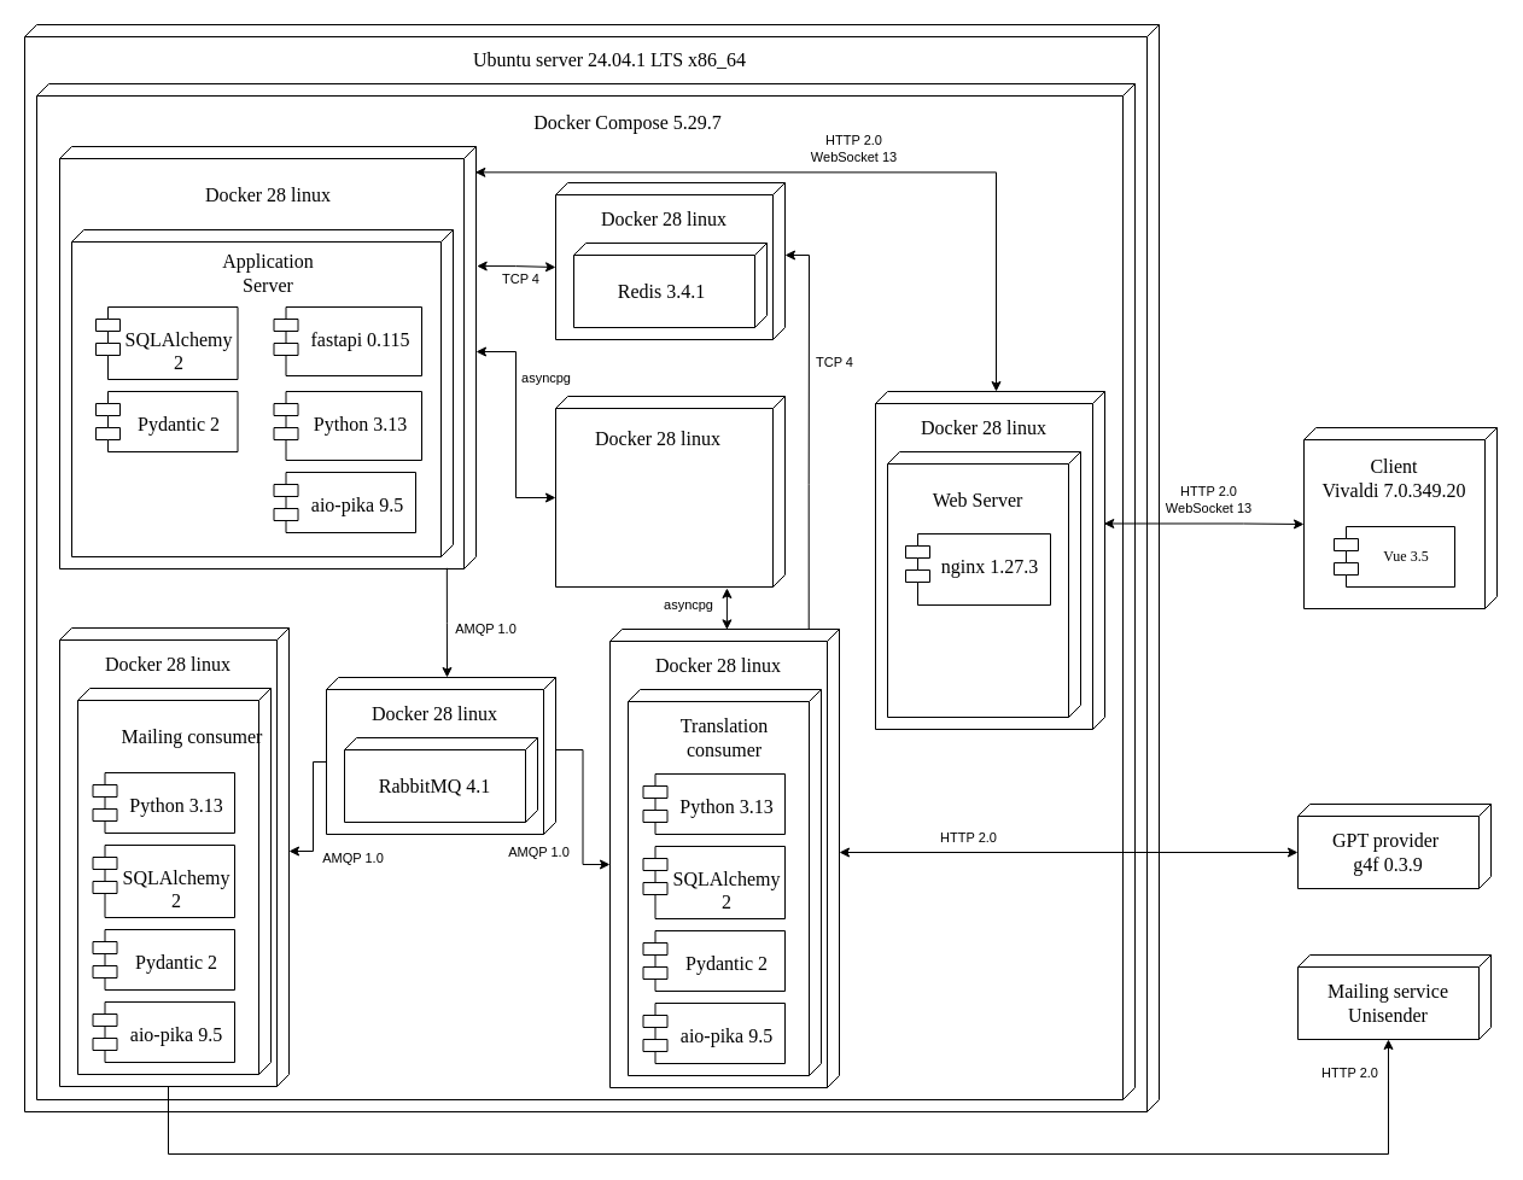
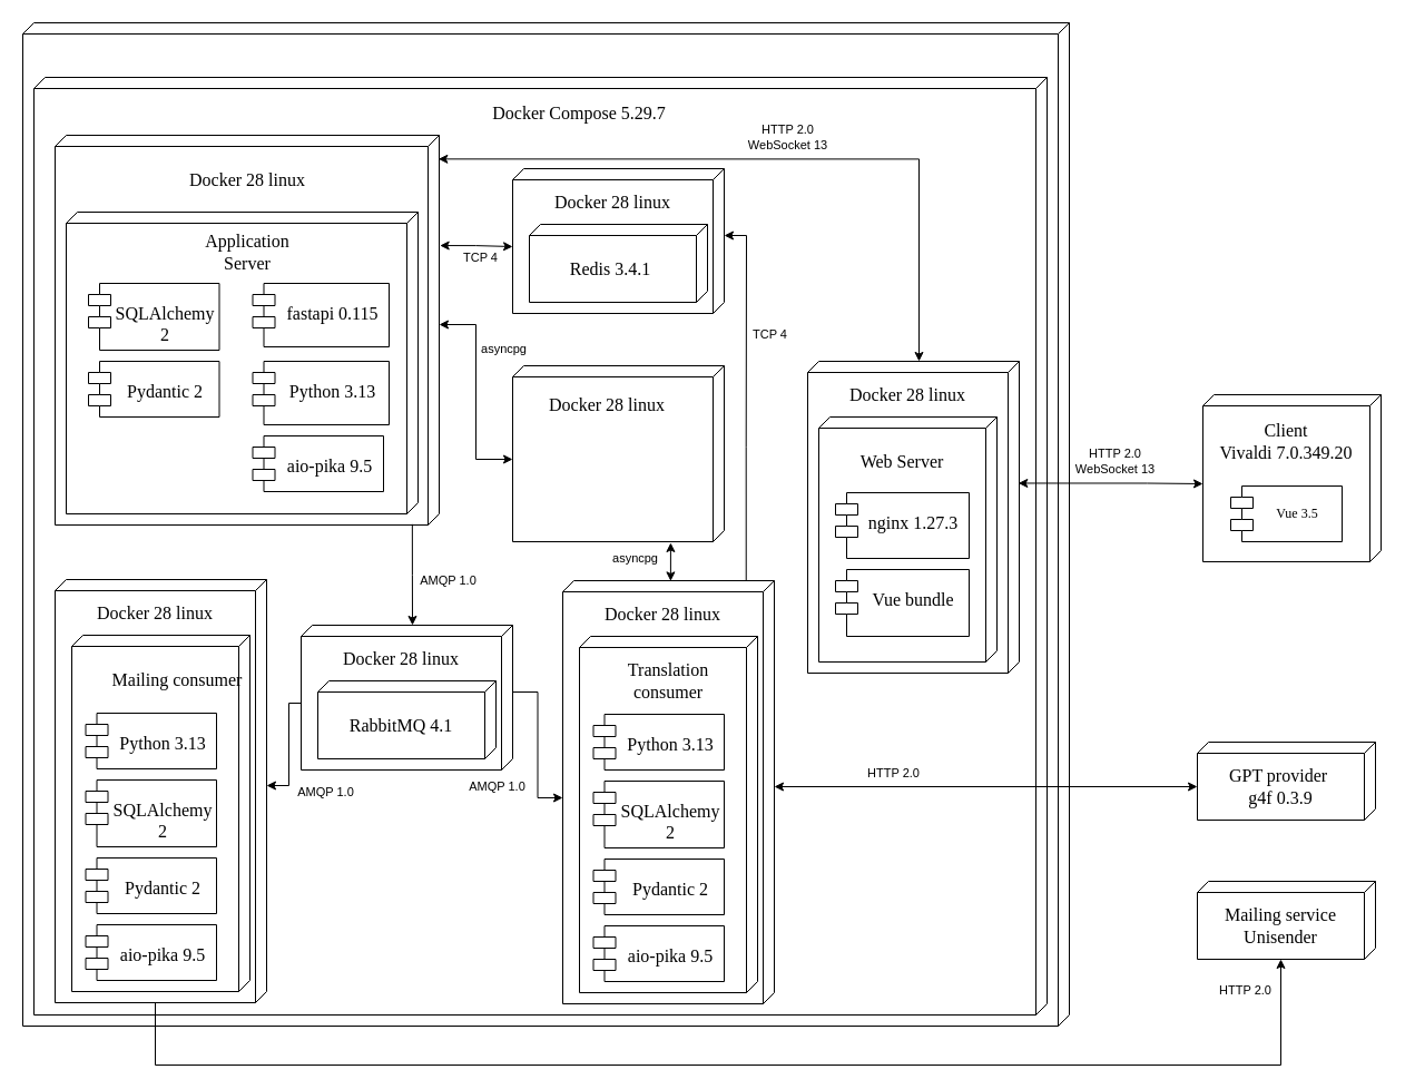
  <mxCell id="0" />
  <mxCell id="1" parent="0" />
  <mxCell id="2" value="" style="verticalAlign=top;align=left;spacingTop=8;spacingLeft=2;spacingRight=12;shape=cube;size=10;direction=south;fontStyle=4;html=1;whiteSpace=wrap;fontFamily=Times New Roman;" parent="1" vertex="1"><mxGeometry x="20" y="20" width="940" height="901" as="geometry" /></mxCell>
  <mxCell id="3" value="" style="verticalAlign=top;align=left;spacingTop=8;spacingLeft=2;spacingRight=12;shape=cube;size=10;direction=south;fontStyle=4;html=1;whiteSpace=wrap;fontFamily=Times New Roman;" parent="1" vertex="1"><mxGeometry x="30" y="69" width="910" height="842" as="geometry" /></mxCell>
  <mxCell id="4" value="" style="verticalAlign=top;align=left;spacingTop=8;spacingLeft=2;spacingRight=12;shape=cube;size=10;direction=south;fontStyle=4;html=1;whiteSpace=wrap;fontFamily=Times New Roman;" parent="1" vertex="1"><mxGeometry x="725" y="324" width="190" height="280" as="geometry" /></mxCell>
  <mxCell id="5" value="" style="verticalAlign=top;align=left;spacingTop=8;spacingLeft=2;spacingRight=12;shape=cube;size=10;direction=south;fontStyle=4;html=1;whiteSpace=wrap;fontFamily=Times New Roman;" parent="1" vertex="1"><mxGeometry x="49" y="121" width="345" height="350" as="geometry" /></mxCell>
  <mxCell id="6" value="" style="verticalAlign=top;align=left;spacingTop=8;spacingLeft=2;spacingRight=12;shape=cube;size=10;direction=south;fontStyle=4;html=1;whiteSpace=wrap;fontFamily=Times New Roman;" parent="1" vertex="1"><mxGeometry x="270" y="561" width="190" height="130" as="geometry" /></mxCell>
  <mxCell id="7" value="" style="verticalAlign=top;align=left;spacingTop=8;spacingLeft=2;spacingRight=12;shape=cube;size=10;direction=south;fontStyle=4;html=1;whiteSpace=wrap;fontFamily=Times New Roman;" parent="1" vertex="1"><mxGeometry x="460" y="328" width="190" height="158" as="geometry" /></mxCell>
  <mxCell id="8" value="" style="verticalAlign=top;align=left;spacingTop=8;spacingLeft=2;spacingRight=12;shape=cube;size=10;direction=south;fontStyle=4;html=1;whiteSpace=wrap;fontFamily=Times New Roman;" parent="1" vertex="1"><mxGeometry x="1080" y="354" width="160" height="150" as="geometry" /></mxCell>
  <mxCell id="9" value="Vue 3.5" style="shape=module;align=left;spacingLeft=20;align=center;verticalAlign=top;whiteSpace=wrap;html=1;fontFamily=Times New Roman;spacingTop=11;" parent="1" vertex="1"><mxGeometry x="1105" y="436" width="100" height="50" as="geometry" /></mxCell>
  <mxCell id="10" value="&lt;div&gt;Client Vivaldi&amp;nbsp;7.0.349.20&lt;/div&gt;" style="text;html=1;align=center;verticalAlign=middle;whiteSpace=wrap;rounded=0;fontFamily=Times New Roman;fontSize=16;" parent="1" vertex="1"><mxGeometry x="1095" y="376" width="120" height="40" as="geometry" /></mxCell>
  <mxCell id="11" value="" style="verticalAlign=top;align=left;spacingTop=8;spacingLeft=2;spacingRight=12;shape=cube;size=10;direction=south;fontStyle=4;html=1;whiteSpace=wrap;fontFamily=Times New Roman;" parent="1" vertex="1"><mxGeometry x="735" y="374" width="160" height="220" as="geometry" /></mxCell>
  <mxCell id="12" value="nginx 1.27.3" style="shape=module;align=left;spacingLeft=20;align=center;verticalAlign=top;whiteSpace=wrap;html=1;fontFamily=Times New Roman;spacingTop=11;fontSize=16;" parent="1" vertex="1"><mxGeometry x="750" y="442" width="120" height="59" as="geometry" /></mxCell>
  <mxCell id="13" value="&lt;div&gt;&lt;span style=&quot;background-color: initial;&quot;&gt;Web Server&lt;/span&gt;&lt;/div&gt;" style="text;html=1;align=center;verticalAlign=middle;whiteSpace=wrap;rounded=0;fontFamily=Times New Roman;fontSize=16;" parent="1" vertex="1"><mxGeometry x="750" y="394" width="120" height="40" as="geometry" /></mxCell>
  <mxCell id="14" value="" style="verticalAlign=top;align=left;spacingTop=8;spacingLeft=2;spacingRight=12;shape=cube;size=10;direction=south;fontStyle=4;html=1;whiteSpace=wrap;fontFamily=Times New Roman;" parent="1" vertex="1"><mxGeometry x="59" y="190" width="316" height="271" as="geometry" /></mxCell>
  <mxCell id="15" value="fastapi 0.115" style="shape=module;align=left;spacingLeft=20;align=center;verticalAlign=top;whiteSpace=wrap;html=1;fontFamily=Times New Roman;spacingTop=11;fontSize=16;" parent="1" vertex="1"><mxGeometry x="226.5" y="254" width="122.5" height="57" as="geometry" /></mxCell>
  <mxCell id="16" value="&lt;div&gt;Application Server&lt;/div&gt;" style="text;html=1;align=center;verticalAlign=middle;whiteSpace=wrap;rounded=0;fontFamily=Times New Roman;fontSize=16;" parent="1" vertex="1"><mxGeometry x="161.5" y="206" width="120" height="40" as="geometry" /></mxCell>
  <mxCell id="17" value="" style="verticalAlign=top;align=left;spacingTop=8;spacingLeft=2;spacingRight=12;shape=cube;size=10;direction=south;fontStyle=4;html=1;whiteSpace=wrap;fontFamily=Times New Roman;" parent="1" vertex="1"><mxGeometry x="1075" y="666" width="160" height="70" as="geometry" /></mxCell>
  <mxCell id="18" value="&lt;div&gt;GPT provider&amp;nbsp;&lt;/div&gt;&lt;div&gt;g4f 0.3.9&lt;/div&gt;" style="text;html=1;align=center;verticalAlign=middle;whiteSpace=wrap;rounded=0;fontFamily=Times New Roman;fontSize=16;" parent="1" vertex="1"><mxGeometry x="1090" y="686" width="120" height="40" as="geometry" /></mxCell>
  <mxCell id="19" value="Docker 28 linux" style="text;html=1;align=center;verticalAlign=middle;whiteSpace=wrap;rounded=0;fontFamily=Times New Roman;fontSize=16;" parent="1" vertex="1"><mxGeometry x="465" y="343" width="160" height="40" as="geometry" /></mxCell>
  <mxCell id="20" value="" style="verticalAlign=top;align=left;spacingTop=8;spacingLeft=2;spacingRight=12;shape=cube;size=10;direction=south;fontStyle=4;html=1;whiteSpace=wrap;fontFamily=Times New Roman;" parent="1" vertex="1"><mxGeometry x="285" y="611" width="160" height="70" as="geometry" /></mxCell>
  <mxCell id="21" value="&lt;div&gt;&lt;font face=&quot;TATKIw89jByi1dCgMb_N&quot;&gt;RabbitMQ 4.1&lt;/font&gt;&lt;/div&gt;" style="text;html=1;align=center;verticalAlign=middle;whiteSpace=wrap;rounded=0;fontFamily=Times New Roman;fontSize=16;" parent="1" vertex="1"><mxGeometry x="300" y="631" width="120" height="40" as="geometry" /></mxCell>
  <mxCell id="22" style="edgeStyle=orthogonalEdgeStyle;rounded=0;orthogonalLoop=1;jettySize=auto;html=1;startArrow=classic;startFill=1;exitX=0.391;exitY=0.004;exitDx=0;exitDy=0;exitPerimeter=0;entryX=0;entryY=0;entryDx=80;entryDy=160;entryPerimeter=0;" parent="1" source="4" target="8" edge="1"><mxGeometry relative="1" as="geometry"><mxPoint x="984" y="332" as="sourcePoint" /><mxPoint x="1020" y="401" as="targetPoint" /><Array as="points"><mxPoint x="1030" y="434" /><mxPoint x="1030" y="434" /></Array></mxGeometry></mxCell>
  <mxCell id="23" value="HTTP 2.0&lt;div&gt;WebSocket 13&lt;/div&gt;" style="edgeLabel;html=1;align=center;verticalAlign=middle;resizable=0;points=[];" parent="22" vertex="1" connectable="0"><mxGeometry x="0.037" relative="1" as="geometry"><mxPoint y="-20" as="offset" /></mxGeometry></mxCell>
  <mxCell id="24" value="" style="verticalAlign=top;align=left;spacingTop=8;spacingLeft=2;spacingRight=12;shape=cube;size=10;direction=south;fontStyle=4;html=1;whiteSpace=wrap;fontFamily=Times New Roman;" parent="1" vertex="1"><mxGeometry x="1075" y="791" width="160" height="70" as="geometry" /></mxCell>
  <mxCell id="25" value="&lt;div&gt;Mailing service&lt;/div&gt;&lt;div&gt;Unisender&lt;/div&gt;" style="text;html=1;align=center;verticalAlign=middle;whiteSpace=wrap;rounded=0;fontFamily=Times New Roman;fontSize=16;" parent="1" vertex="1"><mxGeometry x="1090" y="811" width="120" height="40" as="geometry" /></mxCell>
+ <mxCell id="26" value="Vue bundle" style="shape=module;align=left;spacingLeft=20;align=center;verticalAlign=top;whiteSpace=wrap;html=1;fontFamily=Times New Roman;spacingTop=11;fontSize=16;" parent="1" vertex="1"><mxGeometry x="750" y="511" width="120" height="60" as="geometry" /></mxCell>
  <mxCell id="27" value="Docker 28 linux" style="text;html=1;align=center;verticalAlign=middle;whiteSpace=wrap;rounded=0;fontFamily=Times New Roman;fontSize=16;" parent="1" vertex="1"><mxGeometry x="275" y="571" width="170" height="40" as="geometry" /></mxCell>
  <mxCell id="28" value="Docker 28 linux" style="text;html=1;align=center;verticalAlign=middle;whiteSpace=wrap;rounded=0;fontFamily=Times New Roman;fontSize=16;" parent="1" vertex="1"><mxGeometry x="141.5" y="141" width="160" height="40" as="geometry" /></mxCell>
  <mxCell id="29" value="Docker 28 linux" style="text;html=1;align=center;verticalAlign=middle;whiteSpace=wrap;rounded=0;fontFamily=Times New Roman;fontSize=16;" parent="1" vertex="1"><mxGeometry x="740" y="334" width="150" height="40" as="geometry" /></mxCell>
- <mxCell id="30" value="&lt;div&gt;&lt;span style=&quot;background-color: initial;&quot;&gt;Ubuntu server 24.04.1 LTS x86_64&lt;/span&gt;&lt;/div&gt;" style="text;html=1;align=center;verticalAlign=middle;whiteSpace=wrap;rounded=0;fontFamily=Times New Roman;fontSize=16;" parent="1" vertex="1"><mxGeometry x="385" y="29" width="240" height="40" as="geometry" /></mxCell>
  <mxCell id="31" value="" style="verticalAlign=top;align=left;spacingTop=8;spacingLeft=2;spacingRight=12;shape=cube;size=10;direction=south;fontStyle=4;html=1;whiteSpace=wrap;fontFamily=Times New Roman;" parent="1" vertex="1"><mxGeometry x="505" y="521" width="190" height="380" as="geometry" /></mxCell>
  <mxCell id="32" value="Docker 28 linux" style="text;html=1;align=center;verticalAlign=middle;whiteSpace=wrap;rounded=0;fontFamily=Times New Roman;fontSize=16;" parent="1" vertex="1"><mxGeometry x="520" y="531" width="150" height="40" as="geometry" /></mxCell>
  <mxCell id="33" value="" style="verticalAlign=top;align=left;spacingTop=8;spacingLeft=2;spacingRight=12;shape=cube;size=10;direction=south;fontStyle=4;html=1;whiteSpace=wrap;fontFamily=Times New Roman;" parent="1" vertex="1"><mxGeometry x="520" y="571" width="160" height="320" as="geometry" /></mxCell>
  <mxCell id="34" value="Python 3.13" style="shape=module;align=left;spacingLeft=20;align=center;verticalAlign=top;whiteSpace=wrap;html=1;fontFamily=Times New Roman;spacingTop=11;fontSize=16;" parent="1" vertex="1"><mxGeometry x="532.5" y="641" width="117.5" height="50" as="geometry" /></mxCell>
  <mxCell id="35" value="" style="verticalAlign=top;align=left;spacingTop=8;spacingLeft=2;spacingRight=12;shape=cube;size=10;direction=south;fontStyle=4;html=1;whiteSpace=wrap;fontFamily=Times New Roman;" parent="1" vertex="1"><mxGeometry x="460" y="151" width="190" height="130" as="geometry" /></mxCell>
  <mxCell id="36" value="Docker 28 linux" style="text;html=1;align=center;verticalAlign=middle;whiteSpace=wrap;rounded=0;fontFamily=Times New Roman;fontSize=16;" parent="1" vertex="1"><mxGeometry x="465" y="161" width="170" height="40" as="geometry" /></mxCell>
  <mxCell id="37" value="" style="verticalAlign=top;align=left;spacingTop=8;spacingLeft=2;spacingRight=12;shape=cube;size=10;direction=south;fontStyle=4;html=1;whiteSpace=wrap;fontFamily=Times New Roman;" parent="1" vertex="1"><mxGeometry x="475" y="201" width="160" height="70" as="geometry" /></mxCell>
  <mxCell id="38" value="&lt;div&gt;&lt;font face=&quot;TATKIw89jByi1dCgMb_N&quot;&gt;Redis 3.4.1&amp;nbsp;&lt;/font&gt;&lt;/div&gt;" style="text;html=1;align=center;verticalAlign=middle;whiteSpace=wrap;rounded=0;fontFamily=Times New Roman;fontSize=16;" parent="1" vertex="1"><mxGeometry x="490" y="221" width="120" height="40" as="geometry" /></mxCell>
  <mxCell id="39" value="&lt;div&gt;Docker Compose 5.29.7&lt;/div&gt;" style="text;html=1;align=center;verticalAlign=middle;whiteSpace=wrap;rounded=0;fontFamily=Times New Roman;fontSize=16;" parent="1" vertex="1"><mxGeometry x="430" y="81" width="180" height="40" as="geometry" /></mxCell>
  <mxCell id="40" value="&lt;div&gt;&lt;font face=&quot;TATKIw89jByi1dCgMb_N&quot;&gt;Translation consumer&lt;/font&gt;&lt;/div&gt;" style="text;html=1;align=center;verticalAlign=middle;whiteSpace=wrap;rounded=0;fontFamily=Times New Roman;fontSize=16;" parent="1" vertex="1"><mxGeometry x="540" y="591" width="120" height="40" as="geometry" /></mxCell>
  <mxCell id="41" value="SQLAlchemy 2" style="shape=module;align=left;spacingLeft=20;align=center;verticalAlign=top;whiteSpace=wrap;html=1;fontFamily=Times New Roman;spacingTop=11;fontSize=16;" parent="1" vertex="1"><mxGeometry x="532.5" y="701" width="117.5" height="60" as="geometry" /></mxCell>
  <mxCell id="42" value="Pydantic 2" style="shape=module;align=left;spacingLeft=20;align=center;verticalAlign=top;whiteSpace=wrap;html=1;fontFamily=Times New Roman;spacingTop=11;fontSize=16;" parent="1" vertex="1"><mxGeometry x="532.5" y="771" width="117.5" height="50" as="geometry" /></mxCell>
  <mxCell id="43" value="aio-pika 9.5" style="shape=module;align=left;spacingLeft=20;align=center;verticalAlign=top;whiteSpace=wrap;html=1;fontFamily=Times New Roman;spacingTop=11;fontSize=16;" parent="1" vertex="1"><mxGeometry x="532.5" y="831" width="117.5" height="50" as="geometry" /></mxCell>
  <mxCell id="44" value="Python 3.13" style="shape=module;align=left;spacingLeft=20;align=center;verticalAlign=top;whiteSpace=wrap;html=1;fontFamily=Times New Roman;spacingTop=11;fontSize=16;" parent="1" vertex="1"><mxGeometry x="226.5" y="324" width="122.5" height="57" as="geometry" /></mxCell>
  <mxCell id="45" value="SQLAlchemy 2" style="shape=module;align=left;spacingLeft=20;align=center;verticalAlign=top;whiteSpace=wrap;html=1;fontFamily=Times New Roman;spacingTop=11;fontSize=16;" parent="1" vertex="1"><mxGeometry x="79" y="254" width="117.5" height="60" as="geometry" /></mxCell>
  <mxCell id="46" value="Pydantic 2" style="shape=module;align=left;spacingLeft=20;align=center;verticalAlign=top;whiteSpace=wrap;html=1;fontFamily=Times New Roman;spacingTop=11;fontSize=16;" parent="1" vertex="1"><mxGeometry x="79" y="324" width="117.5" height="50" as="geometry" /></mxCell>
  <mxCell id="47" value="aio-pika 9.5" style="shape=module;align=left;spacingLeft=20;align=center;verticalAlign=top;whiteSpace=wrap;html=1;fontFamily=Times New Roman;spacingTop=11;fontSize=16;" parent="1" vertex="1"><mxGeometry x="226.5" y="391" width="117.5" height="50" as="geometry" /></mxCell>
  <mxCell id="48" style="edgeStyle=orthogonalEdgeStyle;rounded=0;orthogonalLoop=1;jettySize=auto;html=1;exitX=0;exitY=0;exitDx=380;exitDy=100;exitPerimeter=0;entryX=0;entryY=0;entryDx=70;entryDy=85;entryPerimeter=0;" parent="1" source="50" target="24" edge="1"><mxGeometry relative="1" as="geometry"><mxPoint x="851.778" y="1011" as="targetPoint" /><Array as="points"><mxPoint x="139" y="956" /><mxPoint x="1150" y="956" /></Array></mxGeometry></mxCell>
  <mxCell id="49" value="HTTP 2.0" style="edgeLabel;html=1;align=center;verticalAlign=middle;resizable=0;points=[];" parent="48" vertex="1" connectable="0"><mxGeometry x="0.954" y="3" relative="1" as="geometry"><mxPoint x="-30" as="offset" /></mxGeometry></mxCell>
  <mxCell id="50" value="" style="verticalAlign=top;align=left;spacingTop=8;spacingLeft=2;spacingRight=12;shape=cube;size=10;direction=south;fontStyle=4;html=1;whiteSpace=wrap;fontFamily=Times New Roman;" parent="1" vertex="1"><mxGeometry x="49" y="520" width="190" height="380" as="geometry" /></mxCell>
  <mxCell id="51" value="Docker 28 linux" style="text;html=1;align=center;verticalAlign=middle;whiteSpace=wrap;rounded=0;fontFamily=Times New Roman;fontSize=16;" parent="1" vertex="1"><mxGeometry x="64" y="530" width="150" height="40" as="geometry" /></mxCell>
  <mxCell id="52" value="" style="verticalAlign=top;align=left;spacingTop=8;spacingLeft=2;spacingRight=12;shape=cube;size=10;direction=south;fontStyle=4;html=1;whiteSpace=wrap;fontFamily=Times New Roman;" parent="1" vertex="1"><mxGeometry x="64" y="570" width="160" height="320" as="geometry" /></mxCell>
  <mxCell id="53" value="Python 3.13" style="shape=module;align=left;spacingLeft=20;align=center;verticalAlign=top;whiteSpace=wrap;html=1;fontFamily=Times New Roman;spacingTop=11;fontSize=16;" parent="1" vertex="1"><mxGeometry x="76.5" y="640" width="117.5" height="50" as="geometry" /></mxCell>
  <mxCell id="54" value="&lt;div&gt;&lt;font face=&quot;TATKIw89jByi1dCgMb_N&quot;&gt;Mailing consumer&lt;/font&gt;&lt;/div&gt;" style="text;html=1;align=center;verticalAlign=middle;whiteSpace=wrap;rounded=0;fontFamily=Times New Roman;fontSize=16;" parent="1" vertex="1"><mxGeometry x="99" y="590" width="120" height="40" as="geometry" /></mxCell>
  <mxCell id="55" value="SQLAlchemy 2" style="shape=module;align=left;spacingLeft=20;align=center;verticalAlign=top;whiteSpace=wrap;html=1;fontFamily=Times New Roman;spacingTop=11;fontSize=16;" parent="1" vertex="1"><mxGeometry x="76.5" y="700" width="117.5" height="60" as="geometry" /></mxCell>
  <mxCell id="56" value="Pydantic 2" style="shape=module;align=left;spacingLeft=20;align=center;verticalAlign=top;whiteSpace=wrap;html=1;fontFamily=Times New Roman;spacingTop=11;fontSize=16;" parent="1" vertex="1"><mxGeometry x="76.5" y="770" width="117.5" height="50" as="geometry" /></mxCell>
  <mxCell id="57" value="aio-pika 9.5" style="shape=module;align=left;spacingLeft=20;align=center;verticalAlign=top;whiteSpace=wrap;html=1;fontFamily=Times New Roman;spacingTop=11;fontSize=16;" parent="1" vertex="1"><mxGeometry x="76.5" y="830" width="117.5" height="50" as="geometry" /></mxCell>
  <mxCell id="58" value="asyncpg" style="edgeStyle=orthogonalEdgeStyle;rounded=0;orthogonalLoop=1;jettySize=auto;html=1;exitX=0.001;exitY=0.49;exitDx=0;exitDy=0;exitPerimeter=0;entryX=1.006;entryY=0.253;entryDx=0;entryDy=0;entryPerimeter=0;startArrow=classic;startFill=1;" parent="1" source="31" target="7" edge="1"><mxGeometry x="0.182" y="32" relative="1" as="geometry"><mxPoint as="offset" /></mxGeometry></mxCell>
  <mxCell id="59" style="edgeStyle=orthogonalEdgeStyle;rounded=0;orthogonalLoop=1;jettySize=auto;html=1;exitX=0;exitY=0.133;exitDx=0;exitDy=0;exitPerimeter=0;entryX=0;entryY=0;entryDx=60;entryDy=0;entryPerimeter=0;" parent="1" source="31" target="35" edge="1"><mxGeometry relative="1" as="geometry" /></mxCell>
  <mxCell id="60" value="TCP 4" style="edgeLabel;html=1;align=center;verticalAlign=middle;resizable=0;points=[];" parent="59" vertex="1" connectable="0"><mxGeometry x="0.346" relative="1" as="geometry"><mxPoint x="20" as="offset" /></mxGeometry></mxCell>
  <mxCell id="61" style="edgeStyle=orthogonalEdgeStyle;rounded=0;orthogonalLoop=1;jettySize=auto;html=1;exitX=0.283;exitY=-0.002;exitDx=0;exitDy=0;exitPerimeter=0;entryX=0;entryY=0;entryDx=70;entryDy=190;entryPerimeter=0;startArrow=classic;startFill=1;" parent="1" source="5" target="35" edge="1"><mxGeometry relative="1" as="geometry" /></mxCell>
  <mxCell id="62" value="TCP 4" style="edgeLabel;html=1;align=center;verticalAlign=middle;resizable=0;points=[];" parent="61" vertex="1" connectable="0"><mxGeometry x="-0.224" y="-2" relative="1" as="geometry"><mxPoint x="10" y="8" as="offset" /></mxGeometry></mxCell>
  <mxCell id="63" style="edgeStyle=orthogonalEdgeStyle;rounded=0;orthogonalLoop=1;jettySize=auto;html=1;exitX=0;exitY=0;exitDx=170;exitDy=0;exitPerimeter=0;entryX=0;entryY=0;entryDx=84;entryDy=190;entryPerimeter=0;startArrow=classic;startFill=1;" parent="1" source="5" target="7" edge="1"><mxGeometry relative="1" as="geometry" /></mxCell>
  <mxCell id="64" value="asyncpg" style="edgeLabel;html=1;align=center;verticalAlign=middle;resizable=0;points=[];" parent="63" vertex="1" connectable="0"><mxGeometry x="-0.422" y="-1" relative="1" as="geometry"><mxPoint x="25" as="offset" /></mxGeometry></mxCell>
  <mxCell id="65" style="edgeStyle=orthogonalEdgeStyle;rounded=0;orthogonalLoop=1;jettySize=auto;html=1;exitX=0.998;exitY=0.07;exitDx=0;exitDy=0;exitPerimeter=0;entryX=0;entryY=0;entryDx=0;entryDy=90;entryPerimeter=0;" parent="1" source="5" target="6" edge="1"><mxGeometry relative="1" as="geometry" /></mxCell>
  <mxCell id="66" value="AMQP 1.0" style="edgeLabel;html=1;align=center;verticalAlign=middle;resizable=0;points=[];" parent="65" vertex="1" connectable="0"><mxGeometry x="0.106" y="1" relative="1" as="geometry"><mxPoint x="30" as="offset" /></mxGeometry></mxCell>
  <mxCell id="67" style="edgeStyle=orthogonalEdgeStyle;rounded=0;orthogonalLoop=1;jettySize=auto;html=1;exitX=0;exitY=0;exitDx=195;exitDy=190;exitPerimeter=0;entryX=0;entryY=0;entryDx=60;entryDy=0;entryPerimeter=0;startArrow=classic;startFill=1;endArrow=none;" parent="1" source="31" target="6" edge="1"><mxGeometry relative="1" as="geometry" /></mxCell>
  <mxCell id="68" value="AMQP 1.0" style="edgeLabel;html=1;align=center;verticalAlign=middle;resizable=0;points=[];" parent="67" vertex="1" connectable="0"><mxGeometry x="-0.25" y="-3" relative="1" as="geometry"><mxPoint x="-40" y="20" as="offset" /></mxGeometry></mxCell>
  <mxCell id="69" style="edgeStyle=orthogonalEdgeStyle;rounded=0;orthogonalLoop=1;jettySize=auto;html=1;exitX=0;exitY=0;exitDx=185;exitDy=0;exitPerimeter=0;entryX=0;entryY=0;entryDx=70;entryDy=190;entryPerimeter=0;startArrow=classic;startFill=1;endArrow=none;" parent="1" source="50" target="6" edge="1"><mxGeometry relative="1" as="geometry" /></mxCell>
  <mxCell id="70" value="AMQP 1.0" style="edgeLabel;html=1;align=center;verticalAlign=middle;resizable=0;points=[];" parent="69" vertex="1" connectable="0"><mxGeometry x="-0.532" y="-2" relative="1" as="geometry"><mxPoint x="30" y="10" as="offset" /></mxGeometry></mxCell>
  <mxCell id="71" style="edgeStyle=orthogonalEdgeStyle;rounded=0;orthogonalLoop=1;jettySize=auto;html=1;exitX=0.061;exitY=0.002;exitDx=0;exitDy=0;exitPerimeter=0;entryX=0;entryY=0;entryDx=0;entryDy=90;entryPerimeter=0;startArrow=classic;startFill=1;" parent="1" source="5" target="4" edge="1"><mxGeometry relative="1" as="geometry" /></mxCell>
  <mxCell id="72" value="HTTP 2.0&lt;div&gt;WebSocket 13&lt;/div&gt;" style="edgeLabel;html=1;align=center;verticalAlign=middle;resizable=0;points=[];" parent="71" vertex="1" connectable="0"><mxGeometry x="-0.076" relative="1" as="geometry"><mxPoint x="30" y="-20" as="offset" /></mxGeometry></mxCell>
  <mxCell id="73" style="edgeStyle=orthogonalEdgeStyle;rounded=0;orthogonalLoop=1;jettySize=auto;html=1;exitX=0;exitY=0;exitDx=185;exitDy=0;exitPerimeter=0;entryX=0;entryY=0;entryDx=40;entryDy=160;entryPerimeter=0;startArrow=classic;startFill=1;" parent="1" source="31" target="17" edge="1"><mxGeometry relative="1" as="geometry" /></mxCell>
  <mxCell id="74" value="HTTP 2.0" style="edgeLabel;html=1;align=center;verticalAlign=middle;resizable=0;points=[];" parent="73" vertex="1" connectable="0"><mxGeometry x="-0.442" y="3" relative="1" as="geometry"><mxPoint y="-10" as="offset" /></mxGeometry></mxCell>
